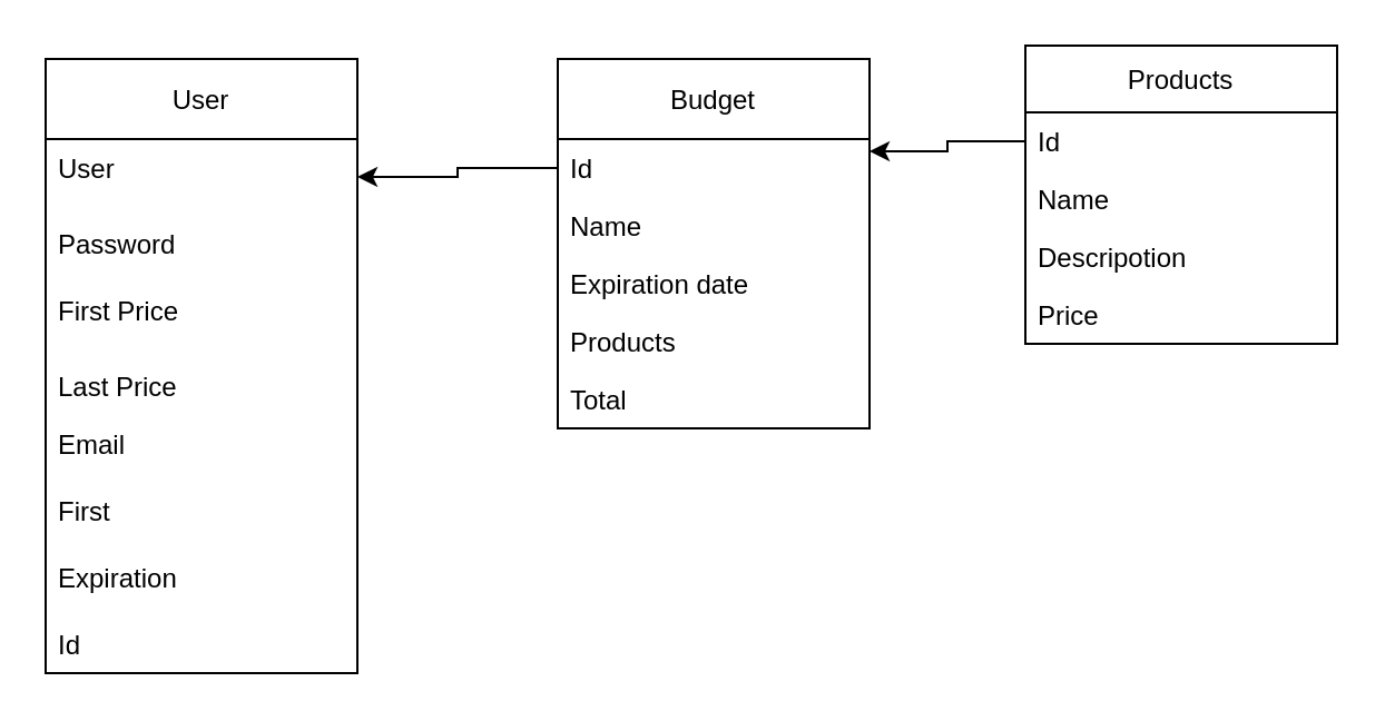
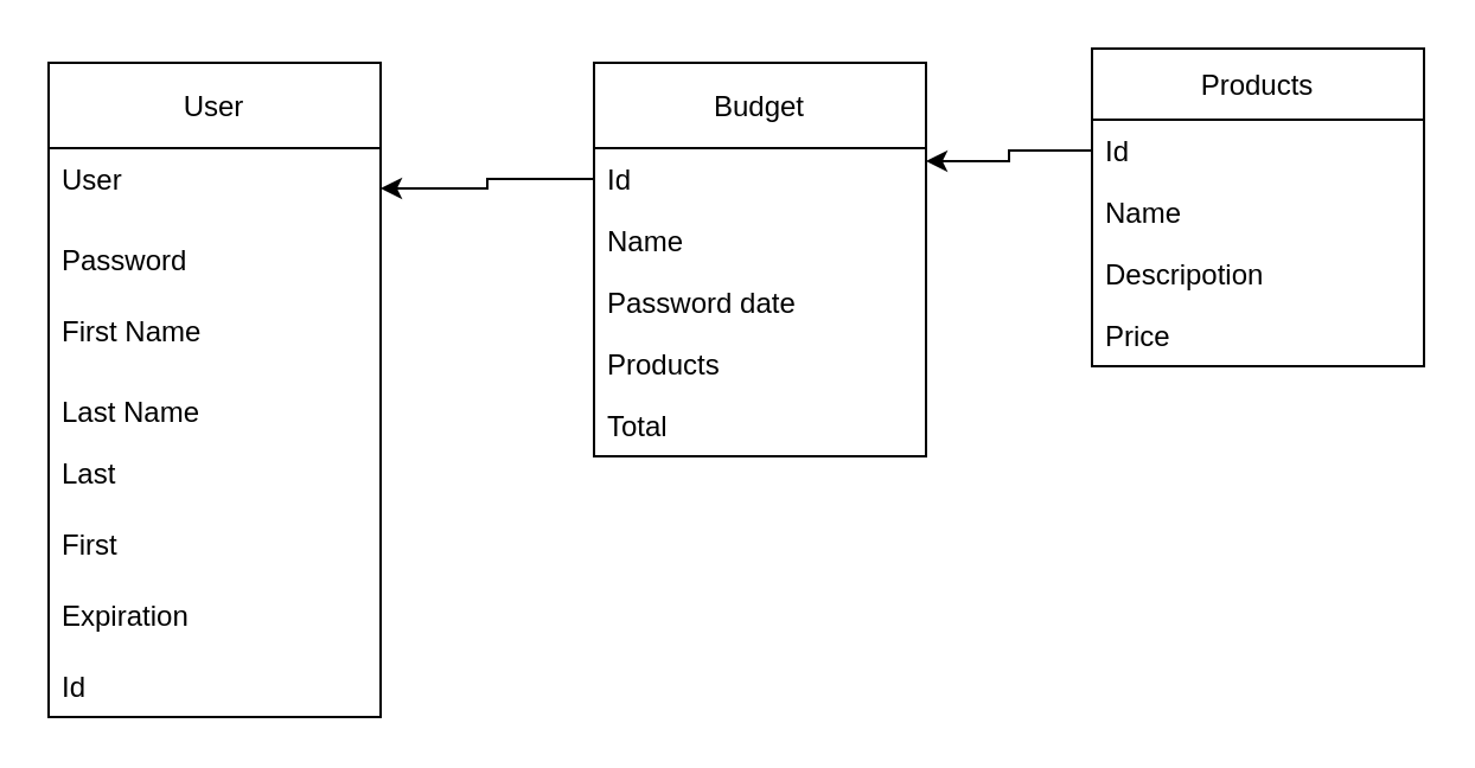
  <mxCell id="0" />
  <mxCell id="1" parent="0" />
  <mxCell id="2" value="User" style="swimlane;fontStyle=0;childLayout=stackLayout;horizontal=1;startSize=36;fillColor=none;horizontalStack=0;resizeParent=1;resizeParentMax=0;resizeLast=0;collapsible=1;marginBottom=0;" vertex="1" parent="1"><mxGeometry x="20" y="26" width="140" height="276" as="geometry" /></mxCell>
  <mxCell id="3" value="User" style="text;strokeColor=none;fillColor=none;align=left;verticalAlign=top;spacingLeft=4;spacingRight=4;overflow=hidden;rotatable=0;points=[[0,0.5],[1,0.5]];portConstraint=eastwest;" vertex="1" parent="2"><mxGeometry y="36" width="140" height="34" as="geometry" /></mxCell>
  <mxCell id="4" value="Password" style="text;strokeColor=none;fillColor=none;align=left;verticalAlign=top;spacingLeft=4;spacingRight=4;overflow=hidden;rotatable=0;points=[[0,0.5],[1,0.5]];portConstraint=eastwest;" vertex="1" parent="2"><mxGeometry y="70" width="140" height="30" as="geometry" /></mxCell>
- <mxCell id="5" value="First Price" style="text;strokeColor=none;fillColor=none;align=left;verticalAlign=top;spacingLeft=4;spacingRight=4;overflow=hidden;rotatable=0;points=[[0,0.5],[1,0.5]];portConstraint=eastwest;" vertex="1" parent="2"><mxGeometry y="100" width="140" height="34" as="geometry" /></mxCell>
- <mxCell id="6" value="Last Price" style="text;strokeColor=none;fillColor=none;align=left;verticalAlign=top;spacingLeft=4;spacingRight=4;overflow=hidden;rotatable=0;points=[[0,0.5],[1,0.5]];portConstraint=eastwest;" vertex="1" parent="2"><mxGeometry y="134" width="140" height="26" as="geometry" /></mxCell>
- <mxCell id="7" value="Email" style="text;strokeColor=none;fillColor=none;align=left;verticalAlign=top;spacingLeft=4;spacingRight=4;overflow=hidden;rotatable=0;points=[[0,0.5],[1,0.5]];portConstraint=eastwest;" vertex="1" parent="2"><mxGeometry y="160" width="140" height="30" as="geometry" /></mxCell>
+ <mxCell id="5" value="First Name" style="text;strokeColor=none;fillColor=none;align=left;verticalAlign=top;spacingLeft=4;spacingRight=4;overflow=hidden;rotatable=0;points=[[0,0.5],[1,0.5]];portConstraint=eastwest;" vertex="1" parent="2"><mxGeometry y="100" width="140" height="34" as="geometry" /></mxCell>
+ <mxCell id="6" value="Last Name" style="text;strokeColor=none;fillColor=none;align=left;verticalAlign=top;spacingLeft=4;spacingRight=4;overflow=hidden;rotatable=0;points=[[0,0.5],[1,0.5]];portConstraint=eastwest;" vertex="1" parent="2"><mxGeometry y="134" width="140" height="26" as="geometry" /></mxCell>
+ <mxCell id="7" value="Last" style="text;strokeColor=none;fillColor=none;align=left;verticalAlign=top;spacingLeft=4;spacingRight=4;overflow=hidden;rotatable=0;points=[[0,0.5],[1,0.5]];portConstraint=eastwest;" vertex="1" parent="2"><mxGeometry y="160" width="140" height="30" as="geometry" /></mxCell>
  <mxCell id="8" value="First" style="text;strokeColor=none;fillColor=none;align=left;verticalAlign=top;spacingLeft=4;spacingRight=4;overflow=hidden;rotatable=0;points=[[0,0.5],[1,0.5]];portConstraint=eastwest;" vertex="1" parent="2"><mxGeometry y="190" width="140" height="30" as="geometry" /></mxCell>
  <mxCell id="9" value="Expiration" style="text;strokeColor=none;fillColor=none;align=left;verticalAlign=top;spacingLeft=4;spacingRight=4;overflow=hidden;rotatable=0;points=[[0,0.5],[1,0.5]];portConstraint=eastwest;" vertex="1" parent="2"><mxGeometry y="220" width="140" height="30" as="geometry" /></mxCell>
  <mxCell id="10" value="Id" style="text;strokeColor=none;fillColor=none;align=left;verticalAlign=top;spacingLeft=4;spacingRight=4;overflow=hidden;rotatable=0;points=[[0,0.5],[1,0.5]];portConstraint=eastwest;" vertex="1" parent="2"><mxGeometry y="250" width="140" height="26" as="geometry" /></mxCell>
  <mxCell id="11" value="Budget" style="swimlane;fontStyle=0;childLayout=stackLayout;horizontal=1;startSize=36;fillColor=none;horizontalStack=0;resizeParent=1;resizeParentMax=0;resizeLast=0;collapsible=1;marginBottom=0;" vertex="1" parent="1"><mxGeometry x="250" y="26" width="140" height="166" as="geometry" /></mxCell>
  <mxCell id="12" value="Id" style="text;strokeColor=none;fillColor=none;align=left;verticalAlign=top;spacingLeft=4;spacingRight=4;overflow=hidden;rotatable=0;points=[[0,0.5],[1,0.5]];portConstraint=eastwest;" vertex="1" parent="11"><mxGeometry y="36" width="140" height="26" as="geometry" /></mxCell>
  <mxCell id="13" value="Name" style="text;strokeColor=none;fillColor=none;align=left;verticalAlign=top;spacingLeft=4;spacingRight=4;overflow=hidden;rotatable=0;points=[[0,0.5],[1,0.5]];portConstraint=eastwest;" vertex="1" parent="11"><mxGeometry y="62" width="140" height="26" as="geometry" /></mxCell>
- <mxCell id="14" value="Expiration date" style="text;strokeColor=none;fillColor=none;align=left;verticalAlign=top;spacingLeft=4;spacingRight=4;overflow=hidden;rotatable=0;points=[[0,0.5],[1,0.5]];portConstraint=eastwest;" vertex="1" parent="11"><mxGeometry y="88" width="140" height="26" as="geometry" /></mxCell>
+ <mxCell id="14" value="Password date" style="text;strokeColor=none;fillColor=none;align=left;verticalAlign=top;spacingLeft=4;spacingRight=4;overflow=hidden;rotatable=0;points=[[0,0.5],[1,0.5]];portConstraint=eastwest;" vertex="1" parent="11"><mxGeometry y="88" width="140" height="26" as="geometry" /></mxCell>
  <mxCell id="15" value="Products" style="text;strokeColor=none;fillColor=none;align=left;verticalAlign=top;spacingLeft=4;spacingRight=4;overflow=hidden;rotatable=0;points=[[0,0.5],[1,0.5]];portConstraint=eastwest;" vertex="1" parent="11"><mxGeometry y="114" width="140" height="26" as="geometry" /></mxCell>
  <mxCell id="16" value="Total" style="text;strokeColor=none;fillColor=none;align=left;verticalAlign=top;spacingLeft=4;spacingRight=4;overflow=hidden;rotatable=0;points=[[0,0.5],[1,0.5]];portConstraint=eastwest;" vertex="1" parent="11"><mxGeometry y="140" width="140" height="26" as="geometry" /></mxCell>
  <mxCell id="17" value="Products" style="swimlane;fontStyle=0;childLayout=stackLayout;horizontal=1;startSize=30;fillColor=none;horizontalStack=0;resizeParent=1;resizeParentMax=0;resizeLast=0;collapsible=1;marginBottom=0;" vertex="1" parent="1"><mxGeometry x="460" y="20" width="140" height="134" as="geometry" /></mxCell>
  <mxCell id="18" value="Id" style="text;strokeColor=none;fillColor=none;align=left;verticalAlign=top;spacingLeft=4;spacingRight=4;overflow=hidden;rotatable=0;points=[[0,0.5],[1,0.5]];portConstraint=eastwest;" vertex="1" parent="17"><mxGeometry y="30" width="140" height="26" as="geometry" /></mxCell>
  <mxCell id="19" value="Name" style="text;strokeColor=none;fillColor=none;align=left;verticalAlign=top;spacingLeft=4;spacingRight=4;overflow=hidden;rotatable=0;points=[[0,0.5],[1,0.5]];portConstraint=eastwest;" vertex="1" parent="17"><mxGeometry y="56" width="140" height="26" as="geometry" /></mxCell>
  <mxCell id="20" value="Descripotion" style="text;strokeColor=none;fillColor=none;align=left;verticalAlign=top;spacingLeft=4;spacingRight=4;overflow=hidden;rotatable=0;points=[[0,0.5],[1,0.5]];portConstraint=eastwest;" vertex="1" parent="17"><mxGeometry y="82" width="140" height="26" as="geometry" /></mxCell>
  <mxCell id="21" value="Price" style="text;strokeColor=none;fillColor=none;align=left;verticalAlign=top;spacingLeft=4;spacingRight=4;overflow=hidden;rotatable=0;points=[[0,0.5],[1,0.5]];portConstraint=eastwest;" vertex="1" parent="17"><mxGeometry y="108" width="140" height="26" as="geometry" /></mxCell>
  <mxCell id="22" style="edgeStyle=orthogonalEdgeStyle;rounded=0;orthogonalLoop=1;jettySize=auto;html=1;exitX=0;exitY=0.5;exitDx=0;exitDy=0;entryX=1;entryY=0.5;entryDx=0;entryDy=0;" edge="1" parent="1" source="12" target="3"><mxGeometry relative="1" as="geometry" /></mxCell>
  <mxCell id="23" style="edgeStyle=orthogonalEdgeStyle;rounded=0;orthogonalLoop=1;jettySize=auto;html=1;exitX=0;exitY=0.5;exitDx=0;exitDy=0;entryX=1;entryY=0.25;entryDx=0;entryDy=0;" edge="1" parent="1" source="18" target="11"><mxGeometry relative="1" as="geometry" /></mxCell>
